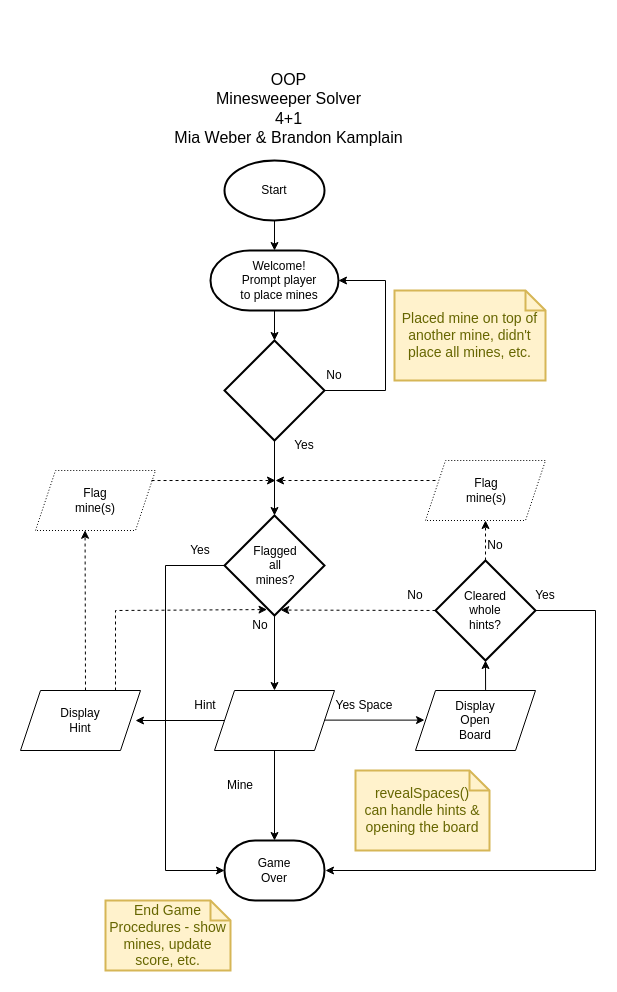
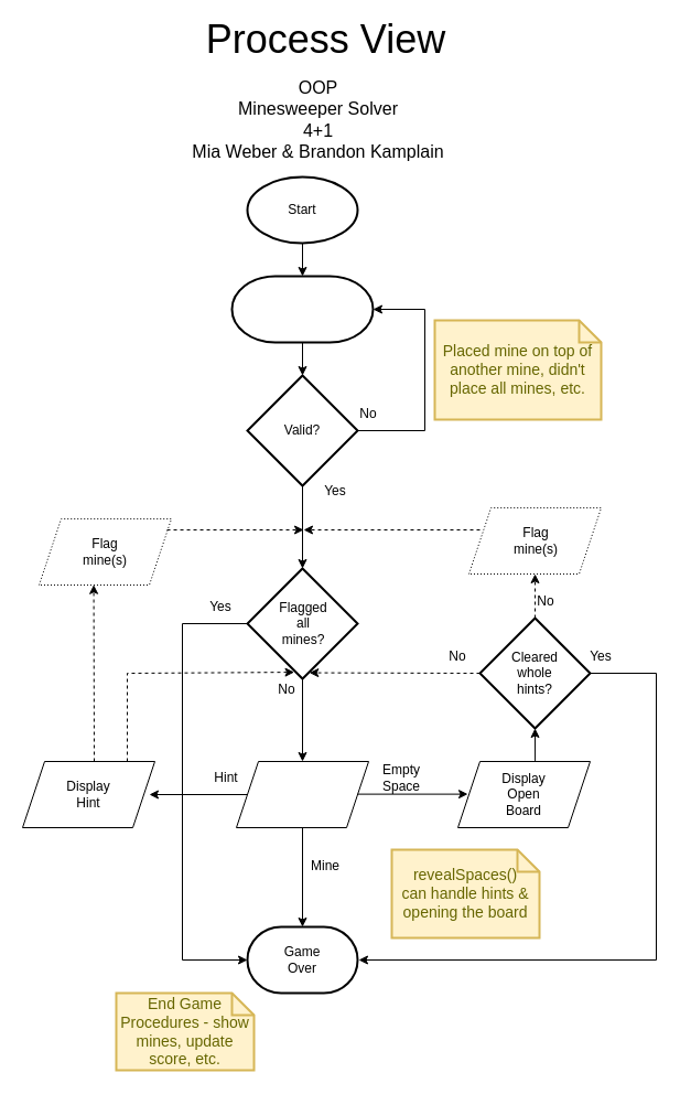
  <mxCell id="0" />
  <mxCell id="1" parent="0" />
  <mxCell id="2" value="" style="strokeWidth=2;html=1;shape=mxgraph.flowchart.terminator;whiteSpace=wrap;" vertex="1" parent="1"><mxGeometry x="224" y="840" width="100" height="60" as="geometry" /></mxCell>
  <mxCell id="3" value="" style="strokeWidth=2;html=1;shape=mxgraph.flowchart.start_1;whiteSpace=wrap;" vertex="1" parent="1"><mxGeometry x="224" y="160" width="100" height="60" as="geometry" /></mxCell>
  <mxCell id="4" value="" style="group" vertex="1" connectable="0" parent="1"><mxGeometry x="215" y="250" width="128" height="60" as="geometry" /></mxCell>
  <mxCell id="5" value="" style="strokeWidth=2;html=1;shape=mxgraph.flowchart.terminator;whiteSpace=wrap;" vertex="1" parent="4"><mxGeometry x="-5" width="128" height="60" as="geometry" /></mxCell>
- <mxCell id="6" value="Welcome!&lt;br&gt;Prompt player to place mines" style="text;html=1;strokeColor=none;fillColor=none;align=center;verticalAlign=middle;whiteSpace=wrap;rounded=0;" vertex="1" parent="4"><mxGeometry x="19" y="15" width="90" height="30" as="geometry" /></mxCell>
  <mxCell id="7" value="Yes" style="text;html=1;strokeColor=none;fillColor=none;align=center;verticalAlign=middle;whiteSpace=wrap;rounded=0;" vertex="1" parent="1"><mxGeometry x="274" y="430" width="60" height="30" as="geometry" /></mxCell>
  <mxCell id="8" value="No" style="text;html=1;strokeColor=none;fillColor=none;align=center;verticalAlign=middle;whiteSpace=wrap;rounded=0;" vertex="1" parent="1"><mxGeometry x="304" y="360" width="60" height="30" as="geometry" /></mxCell>
  <mxCell id="9" value="" style="endArrow=classic;html=1;rounded=0;entryX=1;entryY=0.5;entryDx=0;entryDy=0;entryPerimeter=0;exitX=1;exitY=0.5;exitDx=0;exitDy=0;exitPerimeter=0;" edge="1" parent="1" source="28" target="5"><mxGeometry width="50" height="50" relative="1" as="geometry"><mxPoint x="315" y="440" as="sourcePoint" /><mxPoint x="355" y="520" as="targetPoint" /><Array as="points"><mxPoint x="385" y="390" /><mxPoint x="385" y="280" /></Array></mxGeometry></mxCell>
  <mxCell id="10" value="" style="endArrow=classic;html=1;rounded=0;exitX=0.5;exitY=1;exitDx=0;exitDy=0;exitPerimeter=0;entryX=0.5;entryY=0;entryDx=0;entryDy=0;entryPerimeter=0;" edge="1" parent="1" source="5" target="28"><mxGeometry width="50" height="50" relative="1" as="geometry"><mxPoint x="125" y="390" as="sourcePoint" /><mxPoint x="274" y="400" as="targetPoint" /></mxGeometry></mxCell>
  <mxCell id="11" value="" style="endArrow=classic;html=1;rounded=0;exitX=0.5;exitY=1;exitDx=0;exitDy=0;exitPerimeter=0;entryX=0.5;entryY=0;entryDx=0;entryDy=0;entryPerimeter=0;" edge="1" parent="1" source="3" target="5"><mxGeometry width="50" height="50" relative="1" as="geometry"><mxPoint x="125" y="350" as="sourcePoint" /><mxPoint x="175" y="300" as="targetPoint" /></mxGeometry></mxCell>
  <mxCell id="12" value="Start" style="text;html=1;strokeColor=none;fillColor=none;align=center;verticalAlign=middle;whiteSpace=wrap;rounded=0;" vertex="1" parent="1"><mxGeometry x="244" y="175" width="60" height="30" as="geometry" /></mxCell>
  <mxCell id="13" value="" style="endArrow=classic;html=1;rounded=0;entryX=1;entryY=0.5;entryDx=0;entryDy=0;" edge="1" parent="1"><mxGeometry width="50" height="50" relative="1" as="geometry"><mxPoint x="225" y="720" as="sourcePoint" /><mxPoint x="135" y="720" as="targetPoint" /></mxGeometry></mxCell>
- <mxCell id="14" value="Mine" style="text;html=1;strokeColor=none;fillColor=none;align=center;verticalAlign=middle;whiteSpace=wrap;rounded=0;" vertex="1" parent="1"><mxGeometry x="210" y="770" width="60" height="30" as="geometry" /></mxCell>
+ <mxCell id="14" value="Mine" style="text;html=1;strokeColor=none;fillColor=none;align=center;verticalAlign=middle;whiteSpace=wrap;rounded=0;" vertex="1" parent="1"><mxGeometry x="265" y="770" width="60" height="30" as="geometry" /></mxCell>
  <mxCell id="15" value="Hint" style="text;html=1;strokeColor=none;fillColor=none;align=center;verticalAlign=middle;whiteSpace=wrap;rounded=0;" vertex="1" parent="1"><mxGeometry x="175" y="690" width="60" height="30" as="geometry" /></mxCell>
- <mxCell id="16" value="Yes Space" style="text;html=1;strokeColor=none;fillColor=none;align=center;verticalAlign=middle;whiteSpace=wrap;rounded=0;" vertex="1" parent="1"><mxGeometry x="334" y="690" width="60" height="30" as="geometry" /></mxCell>
+ <mxCell id="16" value="Empty Space" style="text;html=1;strokeColor=none;fillColor=none;align=center;verticalAlign=middle;whiteSpace=wrap;rounded=0;" vertex="1" parent="1"><mxGeometry x="334" y="690" width="60" height="30" as="geometry" /></mxCell>
  <mxCell id="17" value="revealSpaces()&lt;br&gt;can handle hints &amp;amp; opening the board" style="shape=note;strokeWidth=2;fontSize=14;size=20;whiteSpace=wrap;html=1;fillColor=#fff2cc;strokeColor=#d6b656;fontColor=#666600;" vertex="1" parent="1"><mxGeometry x="355" y="770" width="134" height="80" as="geometry" /></mxCell>
  <mxCell id="18" value="" style="group" vertex="1" connectable="0" parent="1"><mxGeometry x="225" y="525" width="100" height="115" as="geometry" /></mxCell>
  <mxCell id="19" value="" style="strokeWidth=2;html=1;shape=mxgraph.flowchart.decision;whiteSpace=wrap;" vertex="1" parent="18"><mxGeometry x="-1" y="-10" width="100" height="100" as="geometry" /></mxCell>
  <mxCell id="20" value="Flagged all mines?" style="text;html=1;strokeColor=none;fillColor=none;align=center;verticalAlign=middle;whiteSpace=wrap;rounded=0;" vertex="1" parent="18"><mxGeometry x="25" y="27.5" width="50" height="25" as="geometry" /></mxCell>
  <mxCell id="21" value="No" style="text;html=1;strokeColor=none;fillColor=none;align=center;verticalAlign=middle;whiteSpace=wrap;rounded=0;" vertex="1" parent="18"><mxGeometry x="5" y="85" width="60" height="30" as="geometry" /></mxCell>
  <mxCell id="22" value="" style="group" vertex="1" connectable="0" parent="1"><mxGeometry x="435" y="560" width="100" height="100" as="geometry" /></mxCell>
  <mxCell id="23" value="" style="strokeWidth=2;html=1;shape=mxgraph.flowchart.decision;whiteSpace=wrap;" vertex="1" parent="22"><mxGeometry width="100" height="100" as="geometry" /></mxCell>
  <mxCell id="24" value="Cleared whole hints?" style="text;html=1;strokeColor=none;fillColor=none;align=center;verticalAlign=middle;whiteSpace=wrap;rounded=0;" vertex="1" parent="22"><mxGeometry x="20" y="35" width="60" height="30" as="geometry" /></mxCell>
  <mxCell id="25" value="" style="group" vertex="1" connectable="0" parent="1"><mxGeometry x="214" y="690" width="120" height="60" as="geometry" /></mxCell>
  <mxCell id="26" value="" style="shape=parallelogram;perimeter=parallelogramPerimeter;whiteSpace=wrap;html=1;fixedSize=1;" vertex="1" parent="25"><mxGeometry width="120" height="60" as="geometry" /></mxCell>
  <mxCell id="27" value="" style="group" vertex="1" connectable="0" parent="1"><mxGeometry x="224" y="340" width="100" height="100" as="geometry" /></mxCell>
  <mxCell id="28" value="" style="strokeWidth=2;html=1;shape=mxgraph.flowchart.decision;whiteSpace=wrap;" vertex="1" parent="27"><mxGeometry width="100" height="100" as="geometry" /></mxCell>
+ <mxCell id="29" value="Valid?" style="text;html=1;strokeColor=none;fillColor=none;align=center;verticalAlign=middle;whiteSpace=wrap;rounded=0;" vertex="1" parent="27"><mxGeometry x="20" y="35" width="60" height="30" as="geometry" /></mxCell>
  <mxCell id="30" value="Placed mine on top of another mine, didn't place all mines, etc." style="shape=note;strokeWidth=2;fontSize=14;size=20;whiteSpace=wrap;html=1;fillColor=#fff2cc;strokeColor=#d6b656;fontColor=#666600;" vertex="1" parent="1"><mxGeometry x="394" y="290" width="151" height="90" as="geometry" /></mxCell>
  <mxCell id="31" value="Display Hint" style="text;html=1;strokeColor=none;fillColor=none;align=center;verticalAlign=middle;whiteSpace=wrap;rounded=0;" vertex="1" parent="1"><mxGeometry x="55" y="705" width="60" height="30" as="geometry" /></mxCell>
  <mxCell id="32" value="" style="endArrow=classic;html=1;rounded=0;" edge="1" parent="1"><mxGeometry width="50" height="50" relative="1" as="geometry"><mxPoint x="324" y="719.62" as="sourcePoint" /><mxPoint x="424" y="719.62" as="targetPoint" /></mxGeometry></mxCell>
  <mxCell id="33" value="" style="group" vertex="1" connectable="0" parent="1"><mxGeometry x="415" y="690" width="120" height="60" as="geometry" /></mxCell>
  <mxCell id="34" value="" style="shape=parallelogram;perimeter=parallelogramPerimeter;whiteSpace=wrap;html=1;fixedSize=1;" vertex="1" parent="33"><mxGeometry width="120" height="60" as="geometry" /></mxCell>
  <mxCell id="35" value="Display Open Board" style="text;html=1;strokeColor=none;fillColor=none;align=center;verticalAlign=middle;whiteSpace=wrap;rounded=0;" vertex="1" parent="33"><mxGeometry x="30" y="15" width="60" height="30" as="geometry" /></mxCell>
  <mxCell id="36" value="" style="group" vertex="1" connectable="0" parent="1"><mxGeometry x="425" y="460" width="120" height="60" as="geometry" /></mxCell>
  <mxCell id="37" value="" style="shape=parallelogram;perimeter=parallelogramPerimeter;whiteSpace=wrap;html=1;fixedSize=1;dashed=1;dashPattern=1 2;" vertex="1" parent="36"><mxGeometry width="120" height="60" as="geometry" /></mxCell>
  <mxCell id="38" value="Flag mine(s)" style="text;html=1;strokeColor=none;fillColor=none;align=center;verticalAlign=middle;whiteSpace=wrap;rounded=0;" vertex="1" parent="36"><mxGeometry x="31" y="15" width="60" height="30" as="geometry" /></mxCell>
  <mxCell id="39" value="" style="group" vertex="1" connectable="0" parent="1"><mxGeometry x="224" y="840" width="100" height="60" as="geometry" /></mxCell>
  <mxCell id="40" value="Game Over" style="text;html=1;strokeColor=none;fillColor=none;align=center;verticalAlign=middle;whiteSpace=wrap;rounded=0;" vertex="1" parent="39"><mxGeometry x="20" y="15" width="60" height="30" as="geometry" /></mxCell>
  <mxCell id="41" value="" style="endArrow=classic;html=1;rounded=0;exitX=0.5;exitY=1;exitDx=0;exitDy=0;entryX=0.5;entryY=0;entryDx=0;entryDy=0;entryPerimeter=0;" edge="1" parent="1" source="26" target="2"><mxGeometry width="50" height="50" relative="1" as="geometry"><mxPoint x="295" y="750" as="sourcePoint" /><mxPoint x="275" y="710" as="targetPoint" /></mxGeometry></mxCell>
  <mxCell id="42" value="" style="endArrow=classic;html=1;rounded=0;exitX=0.584;exitY=-0.009;exitDx=0;exitDy=0;exitPerimeter=0;entryX=0.5;entryY=1;entryDx=0;entryDy=0;entryPerimeter=0;" edge="1" parent="1" source="34" target="23"><mxGeometry width="50" height="50" relative="1" as="geometry"><mxPoint x="545" y="680" as="sourcePoint" /><mxPoint x="595" y="630" as="targetPoint" /></mxGeometry></mxCell>
  <mxCell id="43" value="" style="endArrow=classic;html=1;rounded=0;" edge="1" parent="1"><mxGeometry width="50" height="50" relative="1" as="geometry"><mxPoint x="535" y="610" as="sourcePoint" /><mxPoint x="325" y="870" as="targetPoint" /><Array as="points"><mxPoint x="595" y="610" /><mxPoint x="595" y="870" /></Array></mxGeometry></mxCell>
  <mxCell id="44" value="Yes" style="text;html=1;strokeColor=none;fillColor=none;align=center;verticalAlign=middle;whiteSpace=wrap;rounded=0;" vertex="1" parent="1"><mxGeometry x="515" y="580" width="60" height="30" as="geometry" /></mxCell>
  <mxCell id="45" value="No" style="text;html=1;strokeColor=none;fillColor=none;align=center;verticalAlign=middle;whiteSpace=wrap;rounded=0;" vertex="1" parent="1"><mxGeometry x="475" y="530" width="40" height="30" as="geometry" /></mxCell>
  <mxCell id="46" value="No" style="text;html=1;strokeColor=none;fillColor=none;align=center;verticalAlign=middle;whiteSpace=wrap;rounded=0;" vertex="1" parent="1"><mxGeometry x="385" y="580" width="60" height="30" as="geometry" /></mxCell>
  <mxCell id="47" value="" style="shape=parallelogram;perimeter=parallelogramPerimeter;whiteSpace=wrap;html=1;fixedSize=1;dashed=1;dashPattern=1 2;" vertex="1" parent="1"><mxGeometry x="35" y="470" width="120" height="60" as="geometry" /></mxCell>
  <mxCell id="48" value="Flag mine(s)" style="text;html=1;strokeColor=none;fillColor=none;align=center;verticalAlign=middle;whiteSpace=wrap;rounded=0;" vertex="1" parent="1"><mxGeometry x="65" y="485" width="60" height="30" as="geometry" /></mxCell>
  <mxCell id="49" value="" style="endArrow=classic;html=1;rounded=0;exitX=0;exitY=0.343;exitDx=0;exitDy=0;entryX=0.5;entryY=0;entryDx=0;entryDy=0;entryPerimeter=0;exitPerimeter=0;" edge="1" parent="1" source="7" target="19"><mxGeometry width="50" height="50" relative="1" as="geometry"><mxPoint x="335" y="510" as="sourcePoint" /><mxPoint x="385" y="460" as="targetPoint" /></mxGeometry></mxCell>
  <mxCell id="50" value="" style="endArrow=classic;html=1;rounded=0;exitX=0.5;exitY=1;exitDx=0;exitDy=0;exitPerimeter=0;entryX=0.5;entryY=0;entryDx=0;entryDy=0;" edge="1" parent="1" source="19" target="26"><mxGeometry width="50" height="50" relative="1" as="geometry"><mxPoint x="285" y="680" as="sourcePoint" /><mxPoint x="335" y="630" as="targetPoint" /></mxGeometry></mxCell>
  <mxCell id="51" value="" style="endArrow=classic;html=1;rounded=0;exitX=0;exitY=0.5;exitDx=0;exitDy=0;exitPerimeter=0;" edge="1" parent="1" source="19"><mxGeometry width="50" height="50" relative="1" as="geometry"><mxPoint x="105" y="640" as="sourcePoint" /><mxPoint x="224" y="870" as="targetPoint" /><Array as="points"><mxPoint x="165" y="565" /><mxPoint x="165" y="870" /></Array></mxGeometry></mxCell>
  <mxCell id="52" value="Yes" style="text;html=1;strokeColor=none;fillColor=none;align=center;verticalAlign=middle;whiteSpace=wrap;rounded=0;" vertex="1" parent="1"><mxGeometry x="170" y="535" width="60" height="30" as="geometry" /></mxCell>
  <mxCell id="53" value="End Game Procedures - show mines, update score, etc." style="shape=note;strokeWidth=2;fontSize=14;size=20;whiteSpace=wrap;html=1;fillColor=#fff2cc;strokeColor=#d6b656;fontColor=#666600;" vertex="1" parent="1"><mxGeometry x="105" y="900" width="125" height="70" as="geometry" /></mxCell>
  <mxCell id="54" value="" style="endArrow=classic;html=1;rounded=0;dashed=1;exitX=0.967;exitY=0.167;exitDx=0;exitDy=0;exitPerimeter=0;" edge="1" parent="1" source="47"><mxGeometry width="50" height="50" relative="1" as="geometry"><mxPoint x="155" y="480" as="sourcePoint" /><mxPoint x="275" y="480" as="targetPoint" /></mxGeometry></mxCell>
  <mxCell id="55" value="" style="endArrow=classic;html=1;rounded=0;dashed=1;" edge="1" parent="1"><mxGeometry width="50" height="50" relative="1" as="geometry"><mxPoint x="435" y="480" as="sourcePoint" /><mxPoint x="275" y="480" as="targetPoint" /></mxGeometry></mxCell>
  <mxCell id="56" value="" style="endArrow=classic;html=1;rounded=0;exitX=0.75;exitY=0;exitDx=0;exitDy=0;entryX=0.609;entryY=-0.031;entryDx=0;entryDy=0;dashed=1;entryPerimeter=0;" edge="1" parent="1" target="21"><mxGeometry width="50" height="50" relative="1" as="geometry"><mxPoint x="115" y="690" as="sourcePoint" /><mxPoint x="155" y="610" as="targetPoint" /><Array as="points"><mxPoint x="115" y="610" /></Array></mxGeometry></mxCell>
  <mxCell id="57" value="" style="endArrow=classic;html=1;rounded=0;exitX=0.5;exitY=0;exitDx=0;exitDy=0;dashed=1;entryX=0.413;entryY=0.996;entryDx=0;entryDy=0;entryPerimeter=0;" edge="1" parent="1" target="47"><mxGeometry width="50" height="50" relative="1" as="geometry"><mxPoint x="85" y="690" as="sourcePoint" /><mxPoint x="85" y="540" as="targetPoint" /></mxGeometry></mxCell>
  <mxCell id="58" value="" style="endArrow=classic;html=1;rounded=0;exitX=0.5;exitY=0;exitDx=0;exitDy=0;exitPerimeter=0;dashed=1;entryX=0.5;entryY=1;entryDx=0;entryDy=0;" edge="1" parent="1" source="23" target="37"><mxGeometry width="50" height="50" relative="1" as="geometry"><mxPoint x="415" y="580" as="sourcePoint" /><mxPoint x="485" y="530" as="targetPoint" /></mxGeometry></mxCell>
  <mxCell id="59" value="" style="endArrow=classic;html=1;rounded=0;exitX=0;exitY=0.5;exitDx=0;exitDy=0;exitPerimeter=0;dashed=1;entryX=0.837;entryY=-0.015;entryDx=0;entryDy=0;entryPerimeter=0;" edge="1" parent="1" source="23" target="21"><mxGeometry width="50" height="50" relative="1" as="geometry"><mxPoint x="335" y="640" as="sourcePoint" /><mxPoint x="285" y="610" as="targetPoint" /></mxGeometry></mxCell>
+ <mxCell id="60" value="&lt;font style=&quot;font-size: 36px;&quot;&gt;Process View&lt;/font&gt;" style="text;html=1;strokeColor=none;fillColor=none;align=center;verticalAlign=middle;whiteSpace=wrap;rounded=0;" vertex="1" parent="1"><mxGeometry x="177.5" y="20" width="235" height="30" as="geometry" /></mxCell>
  <mxCell id="61" value="&lt;font style=&quot;font-size: 16px;&quot;&gt;OOP&lt;br&gt;Minesweeper Solver&lt;br&gt;4+1&lt;br&gt;Mia Weber &amp;amp; Brandon Kamplain&lt;/font&gt;" style="text;html=1;strokeColor=none;fillColor=none;align=center;verticalAlign=middle;whiteSpace=wrap;rounded=0;" vertex="1" parent="1"><mxGeometry x="115" y="60" width="347" height="95" as="geometry" /></mxCell>
  <mxCell id="62" value="" style="group" vertex="1" connectable="0" parent="1"><mxGeometry x="20" y="690" width="120" height="60" as="geometry" /></mxCell>
  <mxCell id="63" value="" style="shape=parallelogram;perimeter=parallelogramPerimeter;whiteSpace=wrap;html=1;fixedSize=1;" vertex="1" parent="62"><mxGeometry width="120" height="60" as="geometry" /></mxCell>
  <mxCell id="64" value="Display Hint" style="text;html=1;strokeColor=none;fillColor=none;align=center;verticalAlign=middle;whiteSpace=wrap;rounded=0;" vertex="1" parent="62"><mxGeometry x="30" y="15" width="60" height="30" as="geometry" /></mxCell>
